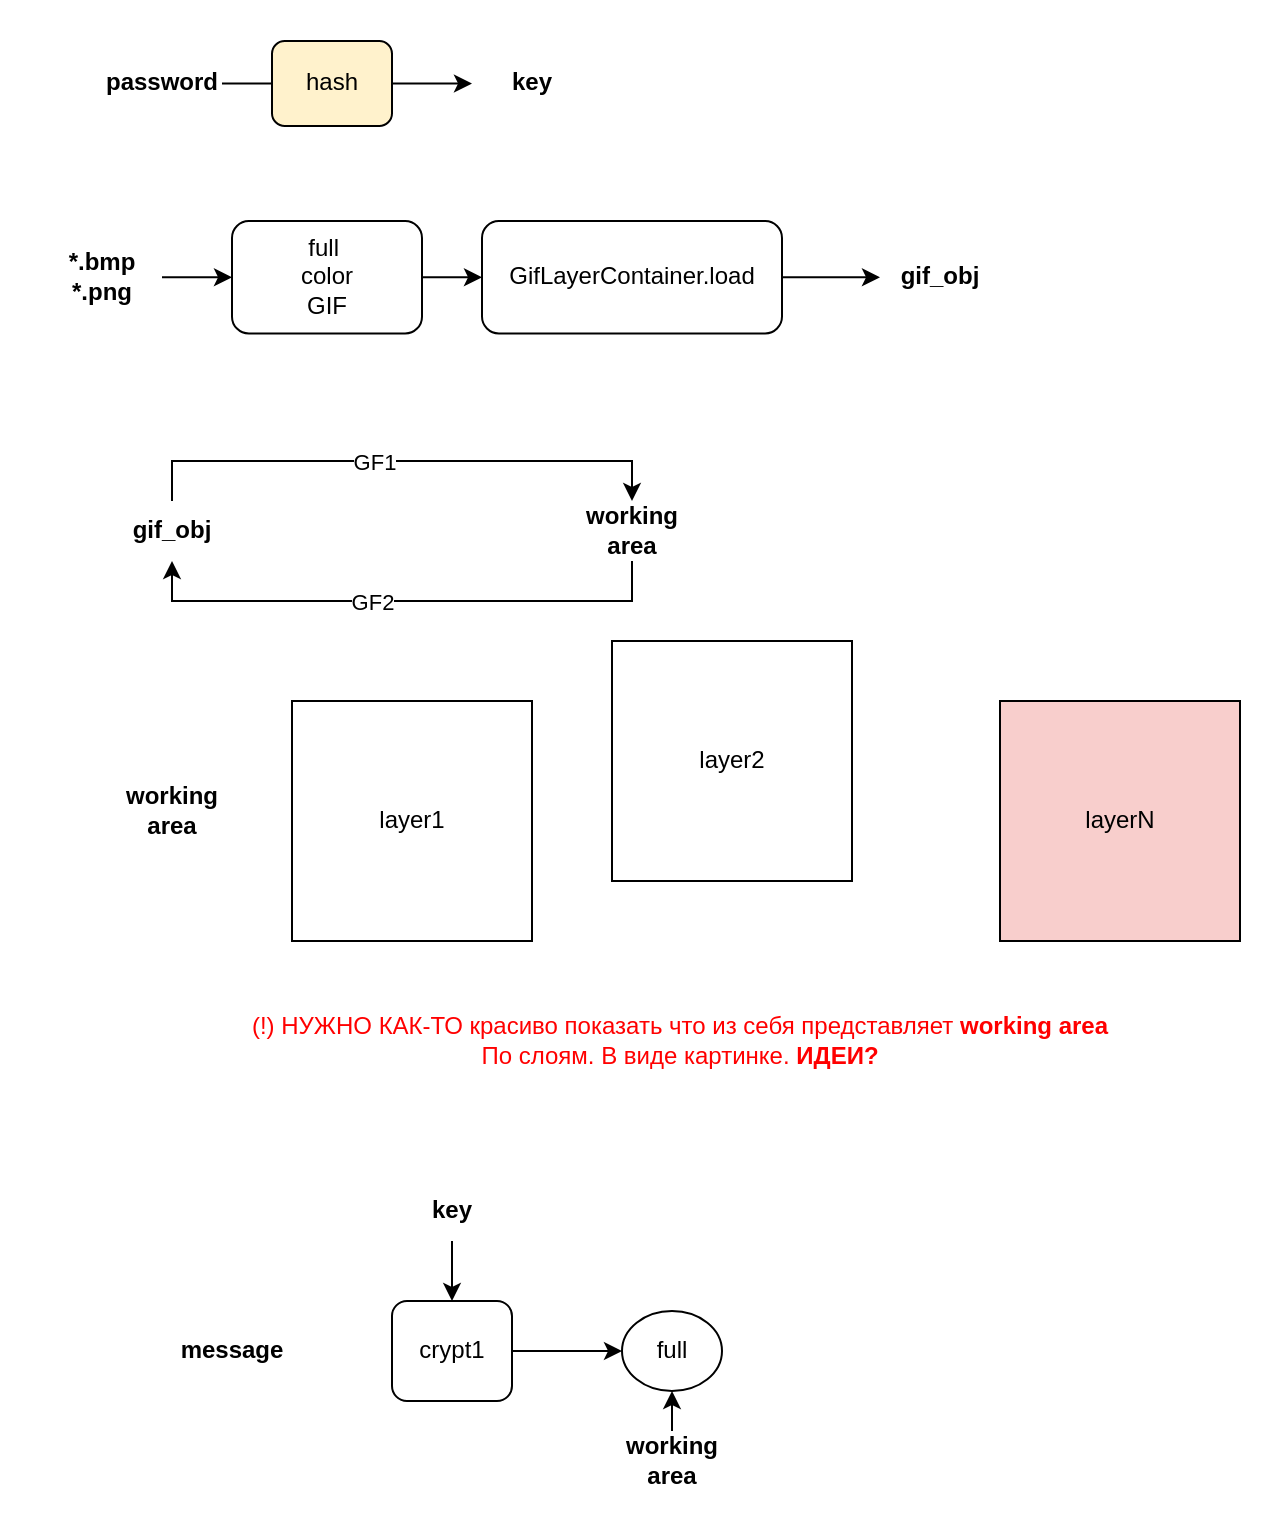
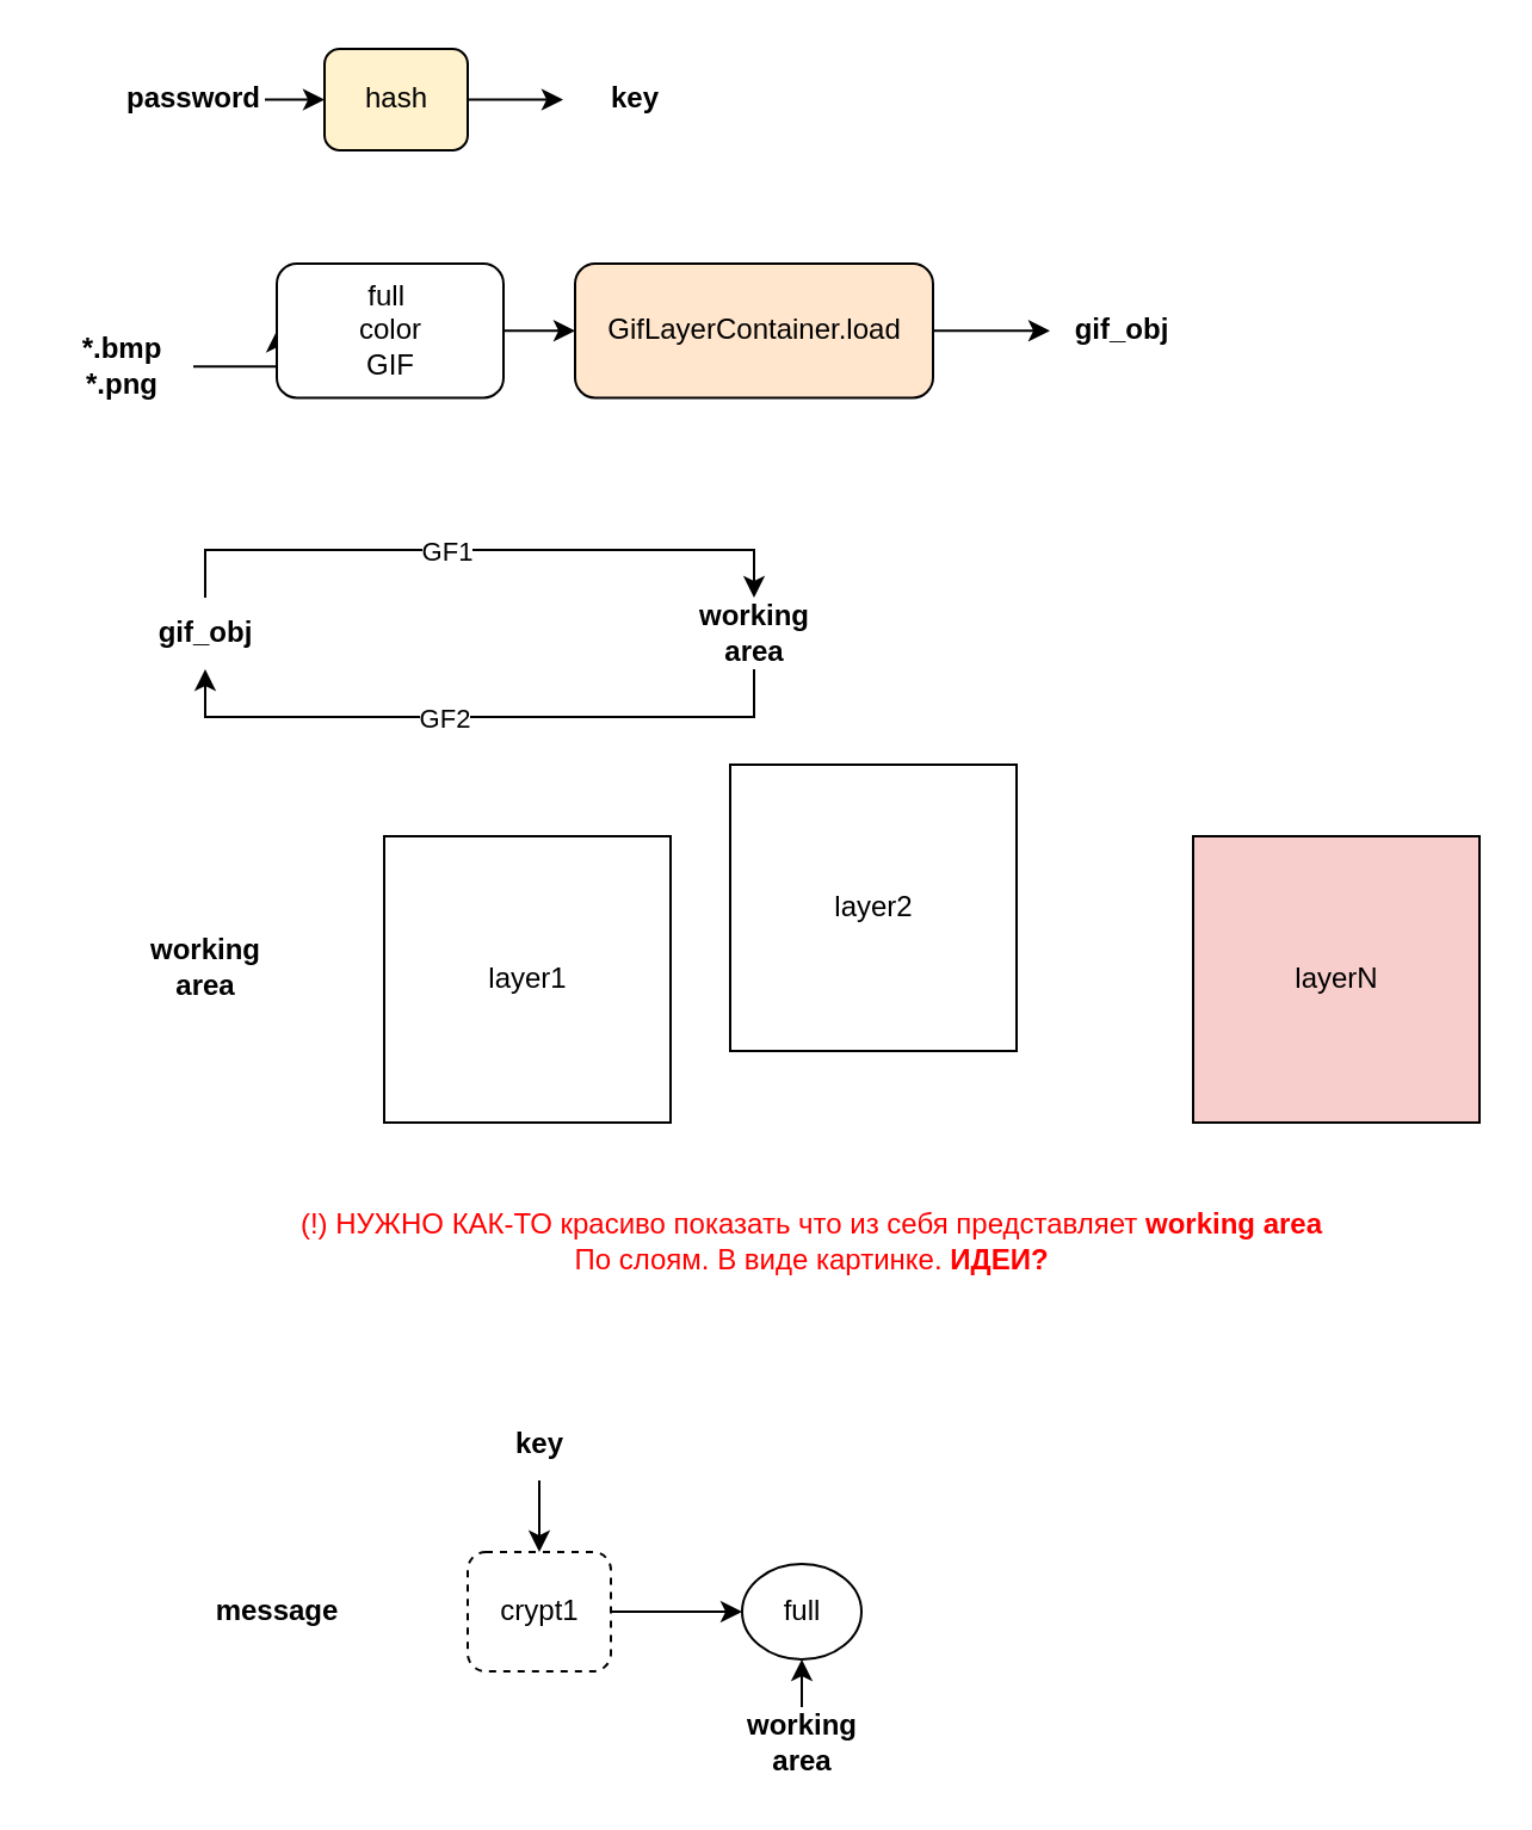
  <mxCell id="0" />
  <mxCell id="1" parent="0" />
  <mxCell id="2" style="edgeStyle=orthogonalEdgeStyle;rounded=0;orthogonalLoop=1;jettySize=auto;html=1;exitX=1;exitY=0.5;exitDx=0;exitDy=0;" parent="1" source="3" edge="1"><mxGeometry relative="1" as="geometry"><mxPoint x="235.5" y="41.25" as="targetPoint" /></mxGeometry></mxCell>
  <mxCell id="3" value="hash" style="rounded=1;whiteSpace=wrap;html=1;fillColor=#fff2cc;" parent="1" vertex="1"><mxGeometry x="135.5" y="20" width="60" height="42.5" as="geometry" /></mxCell>
- <mxCell id="4" style="edgeStyle=orthogonalEdgeStyle;rounded=0;orthogonalLoop=1;jettySize=auto;html=1;exitX=1;exitY=0.5;exitDx=0;exitDy=0;endArrow=none;" parent="1" source="5" target="3" edge="1"><mxGeometry relative="1" as="geometry" /></mxCell>
+ <mxCell id="4" style="edgeStyle=orthogonalEdgeStyle;rounded=0;orthogonalLoop=1;jettySize=auto;html=1;exitX=1;exitY=0.5;exitDx=0;exitDy=0;" parent="1" source="5" target="3" edge="1"><mxGeometry relative="1" as="geometry" /></mxCell>
  <mxCell id="5" value="&lt;b&gt;password&lt;/b&gt;" style="text;html=1;strokeColor=none;fillColor=none;align=center;verticalAlign=middle;whiteSpace=wrap;rounded=0;" parent="1" vertex="1"><mxGeometry x="50.5" y="26.25" width="60" height="30" as="geometry" /></mxCell>
  <mxCell id="6" value="&lt;b&gt;key&lt;/b&gt;" style="text;html=1;strokeColor=none;fillColor=none;align=center;verticalAlign=middle;whiteSpace=wrap;rounded=0;" parent="1" vertex="1"><mxGeometry x="235.5" y="26.25" width="60" height="30" as="geometry" /></mxCell>
  <mxCell id="7" style="edgeStyle=orthogonalEdgeStyle;rounded=0;orthogonalLoop=1;jettySize=auto;html=1;exitX=1;exitY=0.5;exitDx=0;exitDy=0;entryX=0;entryY=0.5;entryDx=0;entryDy=0;" edge="1" parent="1" source="8" target="9"><mxGeometry relative="1" as="geometry" /></mxCell>
- <mxCell id="8" value="&lt;b&gt;*.bmp&lt;br&gt;*.png&lt;br&gt;&lt;/b&gt;" style="text;html=1;strokeColor=none;fillColor=none;align=center;verticalAlign=middle;whiteSpace=wrap;rounded=0;" vertex="1" parent="1"><mxGeometry x="20.5" y="123.13" width="60" height="30" as="geometry" /></mxCell>
+ <mxCell id="8" value="&lt;b&gt;*.bmp&lt;br&gt;*.png&lt;br&gt;&lt;/b&gt;" style="text;html=1;strokeColor=none;fillColor=none;align=center;verticalAlign=middle;whiteSpace=wrap;rounded=0;" vertex="1" parent="1"><mxGeometry x="20.5" y="138.13" width="60" height="30" as="geometry" /></mxCell>
  <mxCell id="9" value="full&amp;nbsp;&lt;br&gt;color&lt;br&gt;GIF" style="rounded=1;whiteSpace=wrap;html=1;" vertex="1" parent="1"><mxGeometry x="115.5" y="110.01" width="95" height="56.25" as="geometry" /></mxCell>
  <mxCell id="10" style="edgeStyle=orthogonalEdgeStyle;rounded=0;orthogonalLoop=1;jettySize=auto;html=1;exitX=1;exitY=0.5;exitDx=0;exitDy=0;" edge="1" parent="1" source="9"><mxGeometry relative="1" as="geometry"><mxPoint x="245.5" y="137.63" as="sourcePoint" /><mxPoint x="240.5" y="138.13" as="targetPoint" /></mxGeometry></mxCell>
  <mxCell id="11" style="edgeStyle=orthogonalEdgeStyle;rounded=0;orthogonalLoop=1;jettySize=auto;html=1;exitX=1;exitY=0.5;exitDx=0;exitDy=0;entryX=0;entryY=0.5;entryDx=0;entryDy=0;" edge="1" parent="1" source="12" target="13"><mxGeometry relative="1" as="geometry" /></mxCell>
- <mxCell id="12" value="GifLayerContainer.load" style="rounded=1;whiteSpace=wrap;html=1;" vertex="1" parent="1"><mxGeometry x="240.5" y="110" width="150" height="56.25" as="geometry" /></mxCell>
+ <mxCell id="12" value="GifLayerContainer.load" style="rounded=1;whiteSpace=wrap;html=1;fillColor=#ffe6cc;" vertex="1" parent="1"><mxGeometry x="240.5" y="110" width="150" height="56.25" as="geometry" /></mxCell>
  <mxCell id="13" value="&lt;b&gt;gif_obj&lt;br&gt;&lt;/b&gt;" style="text;html=1;strokeColor=none;fillColor=none;align=center;verticalAlign=middle;whiteSpace=wrap;rounded=0;" vertex="1" parent="1"><mxGeometry x="439.5" y="123.12" width="60" height="30" as="geometry" /></mxCell>
  <mxCell id="14" style="edgeStyle=orthogonalEdgeStyle;rounded=0;orthogonalLoop=1;jettySize=auto;html=1;exitX=0.5;exitY=0;exitDx=0;exitDy=0;entryX=0.5;entryY=0;entryDx=0;entryDy=0;" edge="1" parent="1" source="16" target="19"><mxGeometry relative="1" as="geometry" /></mxCell>
  <mxCell id="15" value="GF1" style="edgeLabel;html=1;align=center;verticalAlign=middle;resizable=0;points=[];" vertex="1" connectable="0" parent="14"><mxGeometry x="-0.102" relative="1" as="geometry"><mxPoint as="offset" /></mxGeometry></mxCell>
  <mxCell id="16" value="&lt;b&gt;gif_obj&lt;br&gt;&lt;/b&gt;" style="text;html=1;strokeColor=none;fillColor=none;align=center;verticalAlign=middle;whiteSpace=wrap;rounded=0;" vertex="1" parent="1"><mxGeometry x="55.5" y="250" width="60" height="30" as="geometry" /></mxCell>
  <mxCell id="17" style="edgeStyle=orthogonalEdgeStyle;rounded=0;orthogonalLoop=1;jettySize=auto;html=1;exitX=0.5;exitY=1;exitDx=0;exitDy=0;entryX=0.5;entryY=1;entryDx=0;entryDy=0;" edge="1" parent="1" source="19" target="16"><mxGeometry relative="1" as="geometry" /></mxCell>
  <mxCell id="18" value="GF2" style="edgeLabel;html=1;align=center;verticalAlign=middle;resizable=0;points=[];" vertex="1" connectable="0" parent="17"><mxGeometry x="0.079" y="3" relative="1" as="geometry"><mxPoint x="-4" y="-3" as="offset" /></mxGeometry></mxCell>
  <mxCell id="19" value="&lt;div style=&quot;&quot;&gt;&lt;b&gt;working area&lt;/b&gt;&lt;/div&gt;" style="text;html=1;strokeColor=none;fillColor=none;align=center;verticalAlign=middle;whiteSpace=wrap;rounded=0;" vertex="1" parent="1"><mxGeometry x="285.5" y="250" width="60" height="30" as="geometry" /></mxCell>
  <mxCell id="20" style="edgeStyle=orthogonalEdgeStyle;rounded=0;orthogonalLoop=1;jettySize=auto;html=1;exitX=0.5;exitY=0;exitDx=0;exitDy=0;entryX=0.5;entryY=1;entryDx=0;entryDy=0;" edge="1" parent="1" source="21" target="27"><mxGeometry relative="1" as="geometry" /></mxCell>
  <mxCell id="21" value="&lt;div style=&quot;&quot;&gt;&lt;b&gt;working area&lt;/b&gt;&lt;/div&gt;" style="text;html=1;strokeColor=none;fillColor=none;align=center;verticalAlign=middle;whiteSpace=wrap;rounded=0;" vertex="1" parent="1"><mxGeometry x="305.5" y="715" width="60" height="30" as="geometry" /></mxCell>
  <mxCell id="22" value="&lt;b&gt;message&lt;/b&gt;" style="text;html=1;strokeColor=none;fillColor=none;align=center;verticalAlign=middle;whiteSpace=wrap;rounded=0;" vertex="1" parent="1"><mxGeometry x="85.5" y="660" width="60" height="30" as="geometry" /></mxCell>
  <mxCell id="23" style="edgeStyle=orthogonalEdgeStyle;rounded=0;orthogonalLoop=1;jettySize=auto;html=1;exitX=1;exitY=0.5;exitDx=0;exitDy=0;" edge="1" parent="1" source="24" target="27"><mxGeometry relative="1" as="geometry" /></mxCell>
- <mxCell id="24" value="crypt1" style="rounded=1;whiteSpace=wrap;html=1;" vertex="1" parent="1"><mxGeometry x="195.5" y="650" width="60" height="50" as="geometry" /></mxCell>
+ <mxCell id="24" value="crypt1" style="rounded=1;whiteSpace=wrap;html=1;dashed=1;" vertex="1" parent="1"><mxGeometry x="195.5" y="650" width="60" height="50" as="geometry" /></mxCell>
  <mxCell id="25" style="edgeStyle=orthogonalEdgeStyle;rounded=0;orthogonalLoop=1;jettySize=auto;html=1;exitX=0.5;exitY=1;exitDx=0;exitDy=0;entryX=0.5;entryY=0;entryDx=0;entryDy=0;" edge="1" parent="1" source="26" target="24"><mxGeometry relative="1" as="geometry" /></mxCell>
  <mxCell id="26" value="&lt;b&gt;key&lt;/b&gt;" style="text;html=1;strokeColor=none;fillColor=none;align=center;verticalAlign=middle;whiteSpace=wrap;rounded=0;" vertex="1" parent="1"><mxGeometry x="195.5" y="590" width="60" height="30" as="geometry" /></mxCell>
  <mxCell id="27" value="full" style="ellipse;whiteSpace=wrap;html=1;" vertex="1" parent="1"><mxGeometry x="310.5" y="655" width="50" height="40" as="geometry" /></mxCell>
  <mxCell id="28" value="&lt;div style=&quot;&quot;&gt;&lt;b&gt;working area&lt;/b&gt;&lt;/div&gt;" style="text;html=1;strokeColor=none;fillColor=none;align=center;verticalAlign=middle;whiteSpace=wrap;rounded=0;" vertex="1" parent="1"><mxGeometry x="55.5" y="390" width="60" height="30" as="geometry" /></mxCell>
- <mxCell id="29" value="layer1" style="rounded=0;whiteSpace=wrap;html=1;" vertex="1" parent="1"><mxGeometry x="145.5" y="350" width="120" height="120" as="geometry" /></mxCell>
+ <mxCell id="29" value="layer1" style="rounded=0;whiteSpace=wrap;html=1;" vertex="1" parent="1"><mxGeometry x="160.5" y="350" width="120" height="120" as="geometry" /></mxCell>
  <mxCell id="30" value="layer2" style="rounded=0;whiteSpace=wrap;html=1;" vertex="1" parent="1"><mxGeometry x="305.5" y="320" width="120" height="120" as="geometry" /></mxCell>
  <mxCell id="31" value="layerN" style="rounded=0;whiteSpace=wrap;html=1;fillColor=#f8cecc;" vertex="1" parent="1"><mxGeometry x="499.5" y="350" width="120" height="120" as="geometry" /></mxCell>
  <mxCell id="32" value="&lt;font color=&quot;#ff0000&quot;&gt;(!) НУЖНО КАК-ТО красиво показать что из себя представляет&amp;nbsp;&lt;/font&gt;&lt;span style=&quot;border-color: var(--border-color);&quot;&gt;&lt;font color=&quot;#ff0000&quot;&gt;&lt;b&gt;working area&lt;/b&gt;&lt;br&gt;По слоям. В виде картинке. &lt;b&gt;ИДЕИ?&lt;/b&gt;&lt;/font&gt;&lt;br&gt;&lt;/span&gt;" style="text;html=1;strokeColor=none;fillColor=none;align=center;verticalAlign=middle;whiteSpace=wrap;rounded=0;" vertex="1" parent="1"><mxGeometry x="110" y="490" width="460" height="60" as="geometry" /></mxCell>
